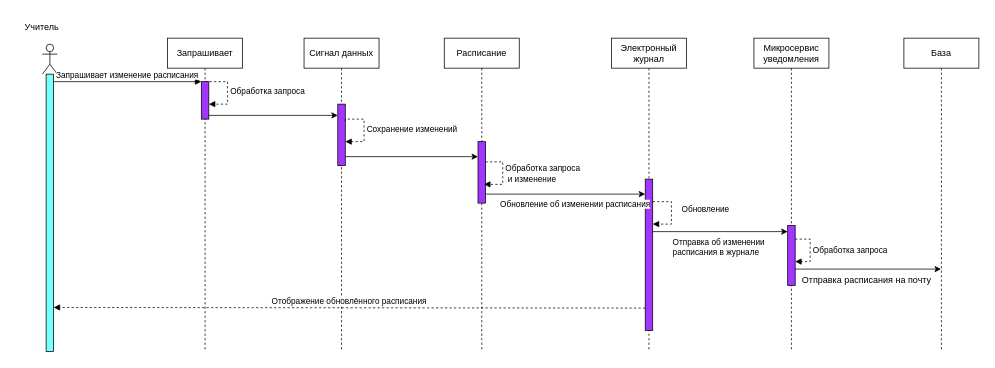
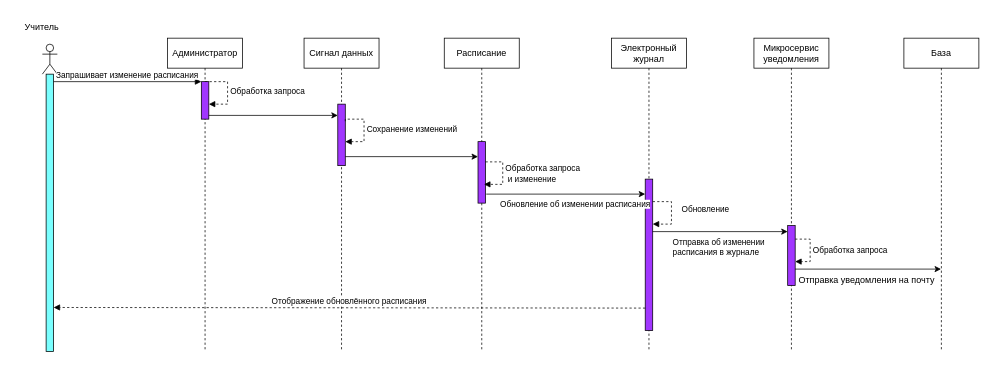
  <mxCell id="0" />
  <mxCell id="1" parent="0" />
  <mxCell id="2" value="" style="endArrow=classic;html=1;rounded=0;" edge="1" parent="1" target="21"><mxGeometry width="50" height="50" relative="1" as="geometry"><mxPoint x="865" as="sourcePoint" y="308" /><mxPoint x="1045" as="targetPoint" y="308" /></mxGeometry></mxCell>
  <mxCell id="3" value="" style="endArrow=classic;html=1;rounded=0;" edge="1" parent="1" target="28"><mxGeometry width="50" height="50" relative="1" as="geometry"><mxPoint x="1055" y="358" as="sourcePoint" /><mxPoint x="1234.5" y="358" as="targetPoint" /></mxGeometry></mxCell>
  <mxCell id="4" value="" style="shape=umlLifeline;perimeter=lifelinePerimeter;whiteSpace=wrap;html=1;container=1;dropTarget=0;collapsible=0;recursiveResize=0;outlineConnect=0;portConstraint=eastwest;newEdgeStyle={&quot;curved&quot;:0,&quot;rounded&quot;:0};participant=umlActor;" vertex="1" parent="1"><mxGeometry x="56" y="58" width="20" height="410" as="geometry" /></mxCell>
  <mxCell id="5" value="" style="html=1;points=[[0,0,0,0,5],[0,1,0,0,-5],[1,0,0,0,5],[1,1,0,0,-5]];perimeter=orthogonalPerimeter;outlineConnect=0;targetShapes=umlLifeline;portConstraint=eastwest;newEdgeStyle={&quot;curved&quot;:0,&quot;rounded&quot;:0};fillColor=#7AFFFF;" vertex="1" parent="4"><mxGeometry x="5" y="40" width="10" height="370" as="geometry" /></mxCell>
- <mxCell id="6" value="Запрашивает" style="shape=umlLifeline;perimeter=lifelinePerimeter;whiteSpace=wrap;html=1;container=0;dropTarget=0;collapsible=0;recursiveResize=0;outlineConnect=0;portConstraint=eastwest;newEdgeStyle={&quot;curved&quot;:0,&quot;rounded&quot;:0};" vertex="1" parent="1"><mxGeometry x="223" y="50" width="100" height="418" as="geometry" /></mxCell>
+ <mxCell id="6" value="Администратор" style="shape=umlLifeline;perimeter=lifelinePerimeter;whiteSpace=wrap;html=1;container=0;dropTarget=0;collapsible=0;recursiveResize=0;outlineConnect=0;portConstraint=eastwest;newEdgeStyle={&quot;curved&quot;:0,&quot;rounded&quot;:0};" vertex="1" parent="1"><mxGeometry x="223" y="50" width="100" height="418" as="geometry" /></mxCell>
  <mxCell id="7" value="Учитель" style="text;html=1;align=center;verticalAlign=middle;resizable=0;points=[];autosize=1;strokeColor=none;fillColor=none;" vertex="1" parent="1"><mxGeometry x="20" y="20" width="70" height="30" as="geometry" /></mxCell>
  <mxCell id="8" value="Запрашивает изменение расписания" style="html=1;verticalAlign=bottom;endArrow=block;curved=0;rounded=0;" edge="1" parent="1" source="5"><mxGeometry x="-0.002" width="80" relative="1" as="geometry"><mxPoint x="78" y="108" as="sourcePoint" /><mxPoint x="268" y="108" as="targetPoint" /><mxPoint as="offset" /></mxGeometry></mxCell>
  <mxCell id="9" value="Обработка запроса" style="html=1;align=left;spacingLeft=2;endArrow=block;rounded=0;edgeStyle=orthogonalEdgeStyle;curved=0;rounded=0;dashed=1;" edge="1" parent="1"><mxGeometry relative="1" as="geometry"><mxPoint x="273" y="108" as="sourcePoint" /><Array as="points"><mxPoint x="303" y="108" /><mxPoint x="303" y="138" /></Array><mxPoint x="278" y="138" as="targetPoint" /></mxGeometry></mxCell>
  <mxCell id="10" value="" style="html=1;points=[[0,0,0,0,5],[0,1,0,0,-5],[1,0,0,0,5],[1,1,0,0,-5]];perimeter=orthogonalPerimeter;outlineConnect=0;targetShapes=umlLifeline;portConstraint=eastwest;newEdgeStyle={&quot;curved&quot;:0,&quot;rounded&quot;:0};fillColor=#A136FF;fontStyle=1" vertex="1" parent="1"><mxGeometry x="268" y="108" width="10" height="50" as="geometry" /></mxCell>
  <mxCell id="11" value="Сигнал данных" style="shape=umlLifeline;perimeter=lifelinePerimeter;whiteSpace=wrap;html=1;container=1;dropTarget=0;collapsible=0;recursiveResize=0;outlineConnect=0;portConstraint=eastwest;newEdgeStyle={&quot;curved&quot;:0,&quot;rounded&quot;:0};" vertex="1" parent="1"><mxGeometry x="405" y="50" width="100" height="418" as="geometry" /></mxCell>
  <mxCell id="12" value="" style="html=1;points=[[0,0,0,0,5],[0,1,0,0,-5],[1,0,0,0,5],[1,1,0,0,-5]];perimeter=orthogonalPerimeter;outlineConnect=0;targetShapes=umlLifeline;portConstraint=eastwest;newEdgeStyle={&quot;curved&quot;:0,&quot;rounded&quot;:0};fillColor=#A136FF;fontStyle=1" vertex="1" parent="11"><mxGeometry x="45" y="88" width="10" height="82" as="geometry" /></mxCell>
  <mxCell id="13" value="" style="endArrow=classic;html=1;rounded=0;exitX=1;exitY=1;exitDx=0;exitDy=-5;exitPerimeter=0;" edge="1" parent="1" source="10" target="12"><mxGeometry width="50" height="50" relative="1" as="geometry"><mxPoint x="345" y="198" as="sourcePoint" /><mxPoint x="445" y="153" as="targetPoint" /></mxGeometry></mxCell>
  <mxCell id="14" value="Сохранение изменений" style="html=1;align=left;spacingLeft=2;endArrow=block;rounded=0;edgeStyle=orthogonalEdgeStyle;curved=0;rounded=0;dashed=1;exitX=1;exitY=0.278;exitDx=0;exitDy=0;exitPerimeter=0;" edge="1" parent="1" source="12"><mxGeometry relative="1" as="geometry"><mxPoint x="465" y="158" as="sourcePoint" /><Array as="points"><mxPoint x="485" y="158" /><mxPoint x="485" y="188" /></Array><mxPoint x="460" y="188.034" as="targetPoint" /></mxGeometry></mxCell>
  <mxCell id="15" value="Расписание" style="shape=umlLifeline;perimeter=lifelinePerimeter;whiteSpace=wrap;html=1;container=1;dropTarget=0;collapsible=0;recursiveResize=0;outlineConnect=0;portConstraint=eastwest;newEdgeStyle={&quot;curved&quot;:0,&quot;rounded&quot;:0};" vertex="1" parent="1"><mxGeometry x="592" y="50" width="100" height="418" as="geometry" /></mxCell>
  <mxCell id="16" value="" style="html=1;points=[[0,0,0,0,5],[0,1,0,0,-5],[1,0,0,0,5],[1,1,0,0,-5]];perimeter=orthogonalPerimeter;outlineConnect=0;targetShapes=umlLifeline;portConstraint=eastwest;newEdgeStyle={&quot;curved&quot;:0,&quot;rounded&quot;:0};fillColor=#A136FF;fontStyle=1" vertex="1" parent="15"><mxGeometry x="45" y="138" width="10" height="82" as="geometry" /></mxCell>
  <mxCell id="17" value="" style="endArrow=classic;html=1;rounded=0;" edge="1" parent="1" target="16"><mxGeometry width="50" height="50" relative="1" as="geometry"><mxPoint x="460" y="208" as="sourcePoint" /><mxPoint x="635" y="208" as="targetPoint" /></mxGeometry></mxCell>
  <mxCell id="18" value="Обработка запроса&lt;br&gt;&amp;nbsp;и изменение" style="html=1;align=left;spacingLeft=2;endArrow=block;rounded=0;edgeStyle=orthogonalEdgeStyle;curved=0;rounded=0;dashed=1;" edge="1" parent="1" source="16"><mxGeometry relative="1" as="geometry"><mxPoint x="655" y="215" as="sourcePoint" /><Array as="points"><mxPoint x="670" y="215" /><mxPoint x="670" y="245" /></Array><mxPoint x="645" y="245" as="targetPoint" /></mxGeometry></mxCell>
  <mxCell id="19" value="Микросервис уведомления" style="shape=umlLifeline;perimeter=lifelinePerimeter;whiteSpace=wrap;html=1;container=1;dropTarget=0;collapsible=0;recursiveResize=0;outlineConnect=0;portConstraint=eastwest;newEdgeStyle={&quot;curved&quot;:0,&quot;rounded&quot;:0};" vertex="1" parent="1"><mxGeometry y="50" width="100" height="418" as="geometry" x="1005" /></mxCell>
  <mxCell id="20" value="Обработка запроса&lt;br&gt;" style="html=1;align=left;spacingLeft=2;endArrow=block;rounded=0;edgeStyle=orthogonalEdgeStyle;curved=0;rounded=0;dashed=1;" edge="1" parent="19"><mxGeometry relative="1" as="geometry"><mxPoint x="55" y="268" as="sourcePoint" /><Array as="points"><mxPoint x="75" y="268" /><mxPoint x="75" y="298" /></Array><mxPoint x="55" y="298" as="targetPoint" /></mxGeometry></mxCell>
  <mxCell id="21" value="" style="html=1;points=[[0,0,0,0,5],[0,1,0,0,-5],[1,0,0,0,5],[1,1,0,0,-5]];perimeter=orthogonalPerimeter;outlineConnect=0;targetShapes=umlLifeline;portConstraint=eastwest;newEdgeStyle={&quot;curved&quot;:0,&quot;rounded&quot;:0};fillColor=#A136FF;fontStyle=1" vertex="1" parent="19"><mxGeometry x="45" y="250" width="10" height="80" as="geometry" /></mxCell>
  <mxCell id="22" value="Электронный журнал" style="shape=umlLifeline;perimeter=lifelinePerimeter;whiteSpace=wrap;html=1;container=1;dropTarget=0;collapsible=0;recursiveResize=0;outlineConnect=0;portConstraint=eastwest;newEdgeStyle={&quot;curved&quot;:0,&quot;rounded&quot;:0};" vertex="1" parent="1"><mxGeometry x="815" y="50" width="100" height="418" as="geometry" /></mxCell>
  <mxCell id="23" value="" style="html=1;points=[[0,0,0,0,5],[0,1,0,0,-5],[1,0,0,0,5],[1,1,0,0,-5]];perimeter=orthogonalPerimeter;outlineConnect=0;targetShapes=umlLifeline;portConstraint=eastwest;newEdgeStyle={&quot;curved&quot;:0,&quot;rounded&quot;:0};fillColor=#A136FF;fontStyle=1" vertex="1" parent="22"><mxGeometry x="45" y="188" width="10" height="202" as="geometry" /></mxCell>
  <mxCell id="24" value="Обновление" style="html=1;align=left;spacingLeft=2;endArrow=block;rounded=0;edgeStyle=orthogonalEdgeStyle;curved=0;rounded=0;dashed=1;" edge="1" parent="22"><mxGeometry x="-0.125" y="10" relative="1" as="geometry"><mxPoint x="55" y="218" as="sourcePoint" /><Array as="points"><mxPoint x="80" y="218" /><mxPoint x="80" y="248" /></Array><mxPoint x="55" y="248" as="targetPoint" /><mxPoint as="offset" /></mxGeometry></mxCell>
  <mxCell id="25" value="&lt;span style=&quot;color: rgb(0, 0, 0); font-family: Helvetica; font-size: 11px; font-style: normal; font-variant-ligatures: normal; font-variant-caps: normal; font-weight: 400; letter-spacing: normal; orphans: 2; text-align: center; text-indent: 0px; text-transform: none; widows: 2; word-spacing: 0px; -webkit-text-stroke-width: 0px; white-space: nowrap; background-color: rgb(255, 255, 255); text-decoration-thickness: initial; text-decoration-style: initial; text-decoration-color: initial; display: inline !important; float: none;&quot;&gt;Обновление об изменении расписания&lt;/span&gt;" style="text;whiteSpace=wrap;html=1;" vertex="1" parent="1"><mxGeometry x="665" y="258" width="210" height="40" as="geometry" /></mxCell>
  <mxCell id="26" value="" style="endArrow=classic;html=1;rounded=0;" edge="1" parent="1" target="23"><mxGeometry width="50" height="50" relative="1" as="geometry"><mxPoint x="648" y="258" as="sourcePoint" /><mxPoint x="865" y="258" as="targetPoint" /></mxGeometry></mxCell>
  <mxCell id="27" value="Отображение обновлённого расписания" style="html=1;verticalAlign=bottom;endArrow=block;curved=0;rounded=0;dashed=1;entryX=1;entryY=0.841;entryDx=0;entryDy=0;entryPerimeter=0;" edge="1" parent="1" target="5"><mxGeometry width="80" relative="1" as="geometry"><mxPoint x="860" y="410" as="sourcePoint" /><mxPoint x="75" y="410" as="targetPoint" /></mxGeometry></mxCell>
  <mxCell id="28" value="База" style="shape=umlLifeline;perimeter=lifelinePerimeter;whiteSpace=wrap;html=1;container=1;dropTarget=0;collapsible=0;recursiveResize=0;outlineConnect=0;portConstraint=eastwest;newEdgeStyle={&quot;curved&quot;:0,&quot;rounded&quot;:0};" vertex="1" parent="1"><mxGeometry x="1205" y="50" width="100" height="418" as="geometry" /></mxCell>
- <mxCell id="29" value="Отправка расписания на почту" style="text;html=1;align=center;verticalAlign=middle;resizable=0;points=[];autosize=1;strokeColor=none;fillColor=none;" vertex="1" parent="1"><mxGeometry x="1055" y="358" width="200" height="30" as="geometry" /></mxCell>
+ <mxCell id="29" value="Отправка уведомления на почту" style="text;html=1;align=center;verticalAlign=middle;resizable=0;points=[];autosize=1;strokeColor=none;fillColor=none;" vertex="1" parent="1"><mxGeometry x="1055" y="358" width="200" height="30" as="geometry" /></mxCell>
  <mxCell id="30" value="&lt;span style=&quot;color: rgb(0, 0, 0); font-family: Helvetica; font-size: 11px; font-style: normal; font-variant-ligatures: normal; font-variant-caps: normal; font-weight: 400; letter-spacing: normal; orphans: 2; text-align: center; text-indent: 0px; text-transform: none; widows: 2; word-spacing: 0px; -webkit-text-stroke-width: 0px; white-space: nowrap; background-color: rgb(255, 255, 255); text-decoration-thickness: initial; text-decoration-style: initial; text-decoration-color: initial; display: inline !important; float: none;&quot;&gt;Отправка об изменении&amp;nbsp;&lt;/span&gt;&lt;div&gt;&lt;span style=&quot;color: rgb(0, 0, 0); font-family: Helvetica; font-size: 11px; font-style: normal; font-variant-ligatures: normal; font-variant-caps: normal; font-weight: 400; letter-spacing: normal; orphans: 2; text-align: center; text-indent: 0px; text-transform: none; widows: 2; word-spacing: 0px; -webkit-text-stroke-width: 0px; white-space: nowrap; background-color: rgb(255, 255, 255); text-decoration-thickness: initial; text-decoration-style: initial; text-decoration-color: initial; display: inline !important; float: none;&quot;&gt;расписания в журнале&lt;/span&gt;&lt;/div&gt;" style="text;whiteSpace=wrap;html=1;" vertex="1" parent="1"><mxGeometry x="895" width="150" height="40" as="geometry" y="308" /></mxCell>
